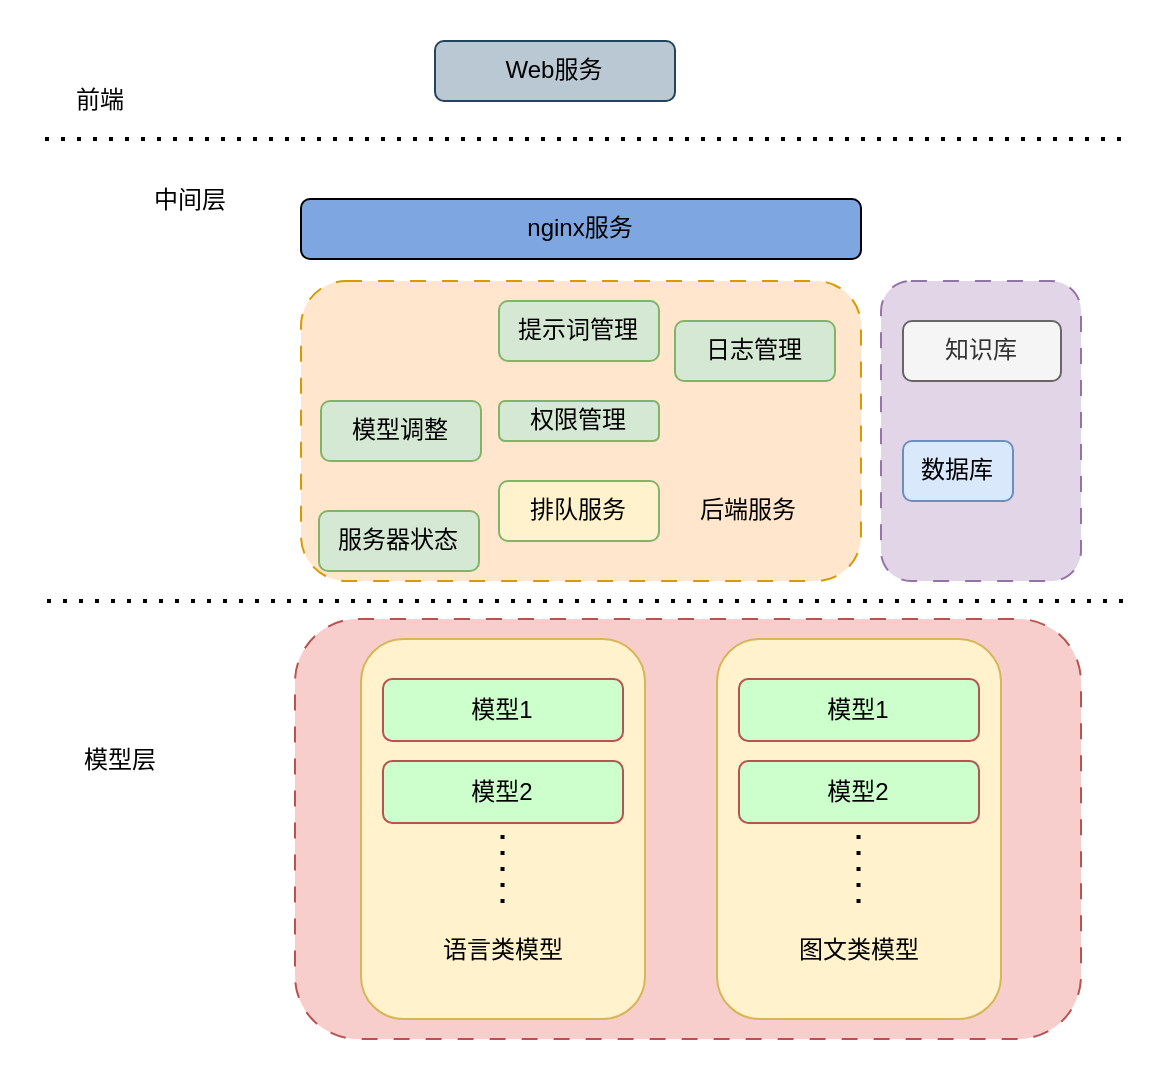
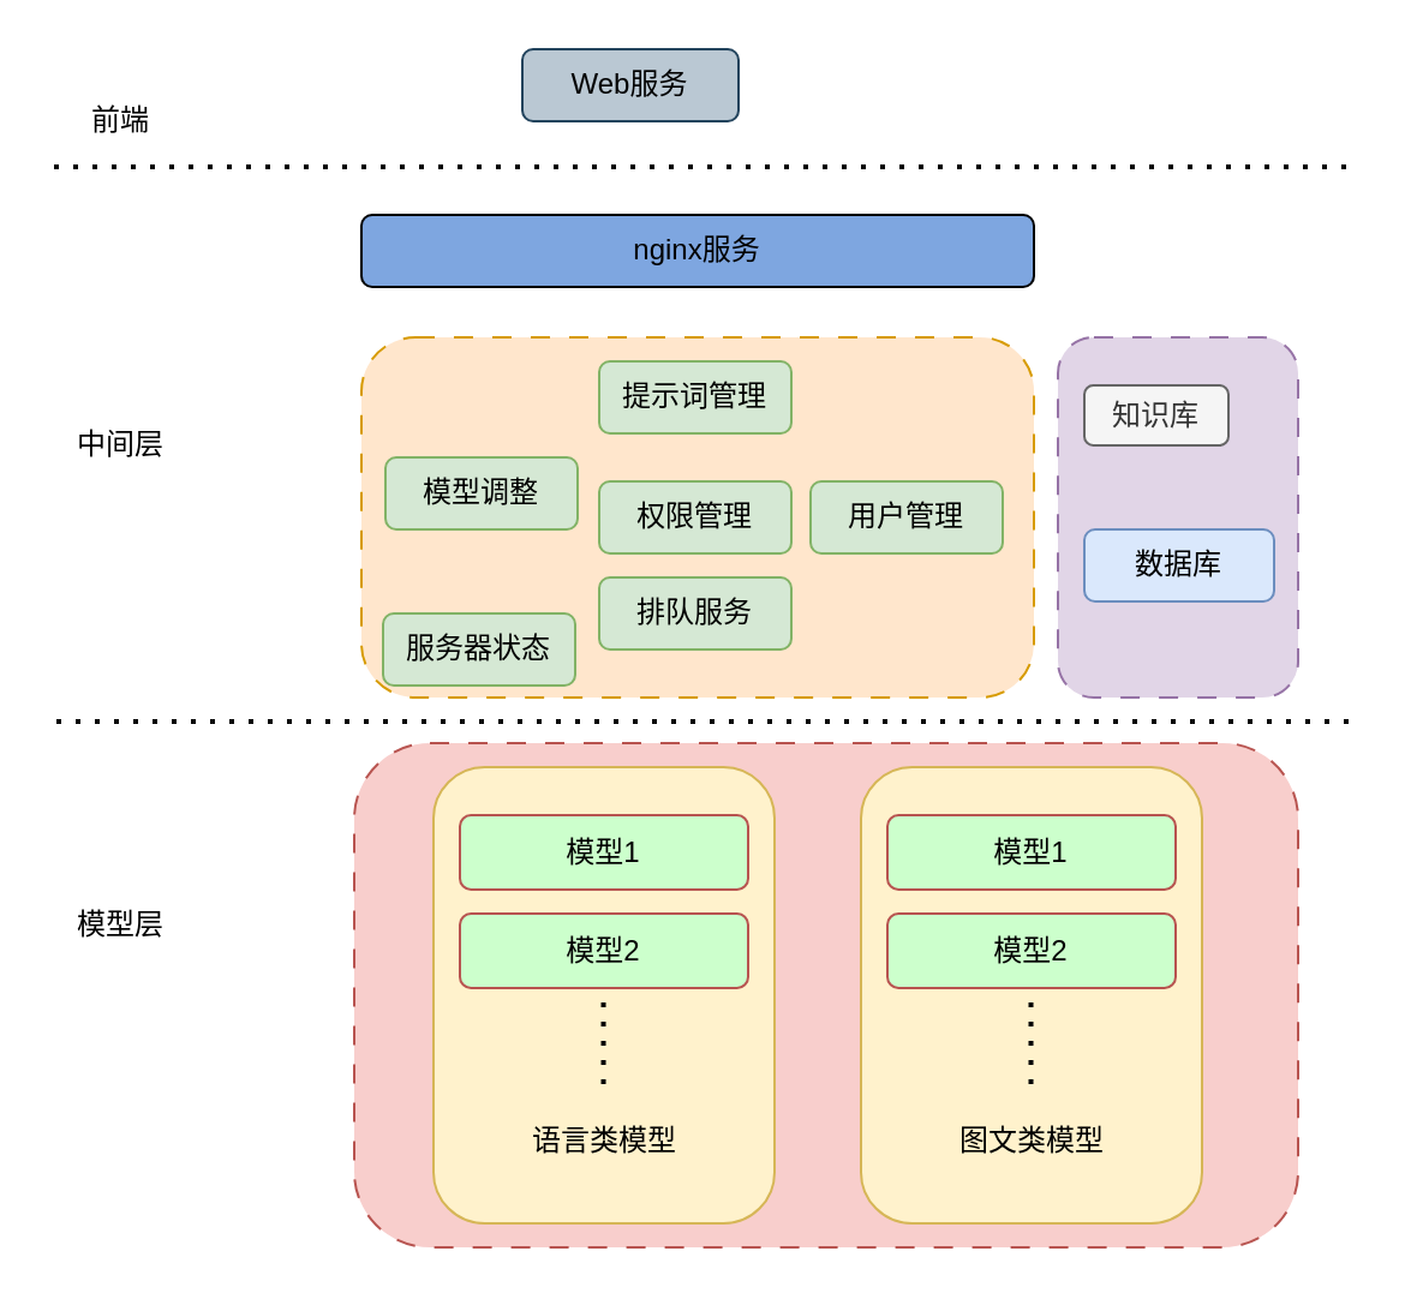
  <mxCell id="0" />
  <mxCell id="1" parent="0" />
- <mxCell id="2" value="Web服务" style="rounded=1;whiteSpace=wrap;html=1;fillColor=#bac8d3;strokeColor=#23445d;" vertex="1" parent="1"><mxGeometry x="217" y="20" width="120" height="30" as="geometry" /></mxCell>
- <mxCell id="3" value="nginx服务" style="rounded=1;whiteSpace=wrap;html=1;fillColor=#7EA6E0;" vertex="1" parent="1"><mxGeometry x="150" y="99" width="280" height="30" as="geometry" /></mxCell>
- <mxCell id="4" value="中间层" style="text;html=1;strokeColor=none;fillColor=none;align=center;verticalAlign=middle;whiteSpace=wrap;rounded=0;" vertex="1" parent="1"><mxGeometry x="65" y="85" width="60" height="30" as="geometry" /></mxCell>
+ <mxCell id="2" value="Web服务" style="rounded=1;whiteSpace=wrap;html=1;fillColor=#bac8d3;strokeColor=#23445d;" vertex="1" parent="1"><mxGeometry x="217" y="20" width="90" height="30" as="geometry" /></mxCell>
+ <mxCell id="3" value="nginx服务" style="rounded=1;whiteSpace=wrap;html=1;fillColor=#7EA6E0;" vertex="1" parent="1"><mxGeometry x="150" y="89" width="280" height="30" as="geometry" /></mxCell>
+ <mxCell id="4" value="中间层" style="text;html=1;strokeColor=none;fillColor=none;align=center;verticalAlign=middle;whiteSpace=wrap;rounded=0;" vertex="1" parent="1"><mxGeometry x="20" y="170" width="60" height="30" as="geometry" /></mxCell>
  <mxCell id="5" value="" style="endArrow=none;dashed=1;html=1;dashPattern=1 3;strokeWidth=2;rounded=0;" edge="1" parent="1"><mxGeometry width="50" height="50" relative="1" as="geometry"><mxPoint x="22" y="69" as="sourcePoint" /><mxPoint x="562" y="69" as="targetPoint" /></mxGeometry></mxCell>
  <mxCell id="6" value="" style="endArrow=none;dashed=1;html=1;dashPattern=1 3;strokeWidth=2;rounded=0;" edge="1" parent="1"><mxGeometry width="50" height="50" relative="1" as="geometry"><mxPoint x="23" y="300" as="sourcePoint" /><mxPoint x="563" y="300" as="targetPoint" /></mxGeometry></mxCell>
  <mxCell id="7" value="" style="rounded=1;whiteSpace=wrap;html=1;fillColor=#ffe6cc;strokeColor=#d79b00;dashed=1;dashPattern=8 8;" vertex="1" parent="1"><mxGeometry x="150" y="140" width="280" height="150" as="geometry" /></mxCell>
  <mxCell id="8" value="提示词管理" style="rounded=1;whiteSpace=wrap;html=1;fillColor=#d5e8d4;strokeColor=#82b366;" vertex="1" parent="1"><mxGeometry x="249" y="150" width="80" height="30" as="geometry" /></mxCell>
- <mxCell id="9" value="日志管理" style="rounded=1;whiteSpace=wrap;html=1;fillColor=#d5e8d4;strokeColor=#82b366;" vertex="1" parent="1"><mxGeometry x="337" y="160" width="80" height="30" as="geometry" /></mxCell>
- <mxCell id="10" value="模型调整" style="rounded=1;whiteSpace=wrap;html=1;fillColor=#d5e8d4;strokeColor=#82b366;" vertex="1" parent="1"><mxGeometry x="160" y="200" width="80" height="30" as="geometry" /></mxCell>
- <mxCell id="11" value="权限管理" style="rounded=1;whiteSpace=wrap;html=1;fillColor=#d5e8d4;strokeColor=#82b366;" vertex="1" parent="1"><mxGeometry x="249" y="200" width="80" height="20" as="geometry" /></mxCell>
+ <mxCell id="10" value="模型调整" style="rounded=1;whiteSpace=wrap;html=1;fillColor=#d5e8d4;strokeColor=#82b366;" vertex="1" parent="1"><mxGeometry x="160" y="190" width="80" height="30" as="geometry" /></mxCell>
+ <mxCell id="11" value="权限管理" style="rounded=1;whiteSpace=wrap;html=1;fillColor=#d5e8d4;strokeColor=#82b366;" vertex="1" parent="1"><mxGeometry x="249" y="200" width="80" height="30" as="geometry" /></mxCell>
+ <mxCell id="12" value="用户管理" style="rounded=1;whiteSpace=wrap;html=1;fillColor=#d5e8d4;strokeColor=#82b366;" vertex="1" parent="1"><mxGeometry x="337" y="200" width="80" height="30" as="geometry" /></mxCell>
  <mxCell id="13" value="服务器状态" style="rounded=1;whiteSpace=wrap;html=1;fillColor=#d5e8d4;strokeColor=#82b366;" vertex="1" parent="1"><mxGeometry x="159" y="255" width="80" height="30" as="geometry" /></mxCell>
- <mxCell id="14" value="排队服务" style="rounded=1;whiteSpace=wrap;html=1;fillColor=#fff2cc;strokeColor=#82b366;" vertex="1" parent="1"><mxGeometry x="249" y="240" width="80" height="30" as="geometry" /></mxCell>
+ <mxCell id="14" value="排队服务" style="rounded=1;whiteSpace=wrap;html=1;fillColor=#d5e8d4;strokeColor=#82b366;" vertex="1" parent="1"><mxGeometry x="249" y="240" width="80" height="30" as="geometry" /></mxCell>
  <mxCell id="15" value="" style="rounded=1;whiteSpace=wrap;html=1;fillColor=#f8cecc;dashed=1;strokeColor=#b85450;dashPattern=8 8;" vertex="1" parent="1"><mxGeometry x="147" y="309" width="393" height="210" as="geometry" /></mxCell>
  <mxCell id="16" value="" style="rounded=1;whiteSpace=wrap;html=1;fillColor=#e1d5e7;strokeColor=#9673a6;dashed=1;dashPattern=8 8;" vertex="1" parent="1"><mxGeometry x="440" y="140" width="100" height="150" as="geometry" /></mxCell>
- <mxCell id="17" value="数据库" style="rounded=1;whiteSpace=wrap;html=1;fillColor=#dae8fc;strokeColor=#6c8ebf;" vertex="1" parent="1"><mxGeometry x="451" y="220" width="55" height="30" as="geometry" /></mxCell>
- <mxCell id="18" value="知识库" style="rounded=1;whiteSpace=wrap;html=1;fillColor=#f5f5f5;fontColor=#333333;strokeColor=#666666;" vertex="1" parent="1"><mxGeometry x="451" y="160" width="79" height="30" as="geometry" /></mxCell>
+ <mxCell id="17" value="数据库" style="rounded=1;whiteSpace=wrap;html=1;fillColor=#dae8fc;strokeColor=#6c8ebf;" vertex="1" parent="1"><mxGeometry x="451" y="220" width="79" height="30" as="geometry" /></mxCell>
+ <mxCell id="18" value="知识库" style="rounded=1;whiteSpace=wrap;html=1;fillColor=#f5f5f5;fontColor=#333333;strokeColor=#666666;" vertex="1" parent="1"><mxGeometry x="451" y="160" width="60" height="25" as="geometry" /></mxCell>
  <mxCell id="19" value="" style="rounded=1;whiteSpace=wrap;html=1;fillColor=#fff2cc;strokeColor=#d6b656;" vertex="1" parent="1"><mxGeometry x="180" y="319" width="142" height="190" as="geometry" /></mxCell>
  <mxCell id="20" value="模型1" style="rounded=1;whiteSpace=wrap;html=1;fillColor=#CCFFCC;strokeColor=#b85450;" vertex="1" parent="1"><mxGeometry x="191" y="339" width="120" height="31" as="geometry" /></mxCell>
- <mxCell id="21" value="后端服务" style="text;html=1;strokeColor=none;fillColor=none;align=center;verticalAlign=middle;whiteSpace=wrap;rounded=0;" vertex="1" parent="1"><mxGeometry x="344" y="240" width="60" height="30" as="geometry" /></mxCell>
  <mxCell id="22" value="模型2" style="rounded=1;whiteSpace=wrap;html=1;fillColor=#CCFFCC;strokeColor=#b85450;" vertex="1" parent="1"><mxGeometry x="191" y="380" width="120" height="31" as="geometry" /></mxCell>
  <mxCell id="23" value="" style="endArrow=none;dashed=1;html=1;dashPattern=1 3;strokeWidth=2;rounded=0;" edge="1" parent="1"><mxGeometry width="50" height="50" relative="1" as="geometry"><mxPoint x="250.76" y="451" as="sourcePoint" /><mxPoint x="250.76" y="411" as="targetPoint" /></mxGeometry></mxCell>
- <mxCell id="24" value="模型层" style="text;html=1;strokeColor=none;fillColor=none;align=center;verticalAlign=middle;whiteSpace=wrap;rounded=0;" vertex="1" parent="1"><mxGeometry x="30" y="365" width="60" height="30" as="geometry" /></mxCell>
+ <mxCell id="24" value="模型层" style="text;html=1;strokeColor=none;fillColor=none;align=center;verticalAlign=middle;whiteSpace=wrap;rounded=0;" vertex="1" parent="1"><mxGeometry x="20" y="370" width="60" height="30" as="geometry" /></mxCell>
  <mxCell id="25" value="" style="rounded=1;whiteSpace=wrap;html=1;fillColor=#fff2cc;strokeColor=#d6b656;" vertex="1" parent="1"><mxGeometry x="358" y="319" width="142" height="190" as="geometry" /></mxCell>
  <mxCell id="26" value="模型1" style="rounded=1;whiteSpace=wrap;html=1;fillColor=#CCFFCC;strokeColor=#b85450;" vertex="1" parent="1"><mxGeometry x="369" y="339" width="120" height="31" as="geometry" /></mxCell>
  <mxCell id="27" value="模型2" style="rounded=1;whiteSpace=wrap;html=1;fillColor=#CCFFCC;strokeColor=#b85450;" vertex="1" parent="1"><mxGeometry x="369" y="380" width="120" height="31" as="geometry" /></mxCell>
  <mxCell id="28" value="" style="endArrow=none;dashed=1;html=1;dashPattern=1 3;strokeWidth=2;rounded=0;" edge="1" parent="1"><mxGeometry width="50" height="50" relative="1" as="geometry"><mxPoint x="428.76" y="451" as="sourcePoint" /><mxPoint x="428.76" y="411" as="targetPoint" /></mxGeometry></mxCell>
  <mxCell id="29" value="前端" style="text;html=1;strokeColor=none;fillColor=none;align=center;verticalAlign=middle;whiteSpace=wrap;rounded=0;" vertex="1" parent="1"><mxGeometry x="20" y="35" width="60" height="30" as="geometry" /></mxCell>
  <mxCell id="30" value="语言类模型" style="text;html=1;strokeColor=none;fillColor=none;align=center;verticalAlign=middle;whiteSpace=wrap;rounded=0;" vertex="1" parent="1"><mxGeometry x="216.5" y="460" width="69" height="30" as="geometry" /></mxCell>
  <mxCell id="31" value="图文类模型" style="text;html=1;strokeColor=none;fillColor=none;align=center;verticalAlign=middle;whiteSpace=wrap;rounded=0;" vertex="1" parent="1"><mxGeometry x="394.5" y="460" width="69" height="30" as="geometry" /></mxCell>
